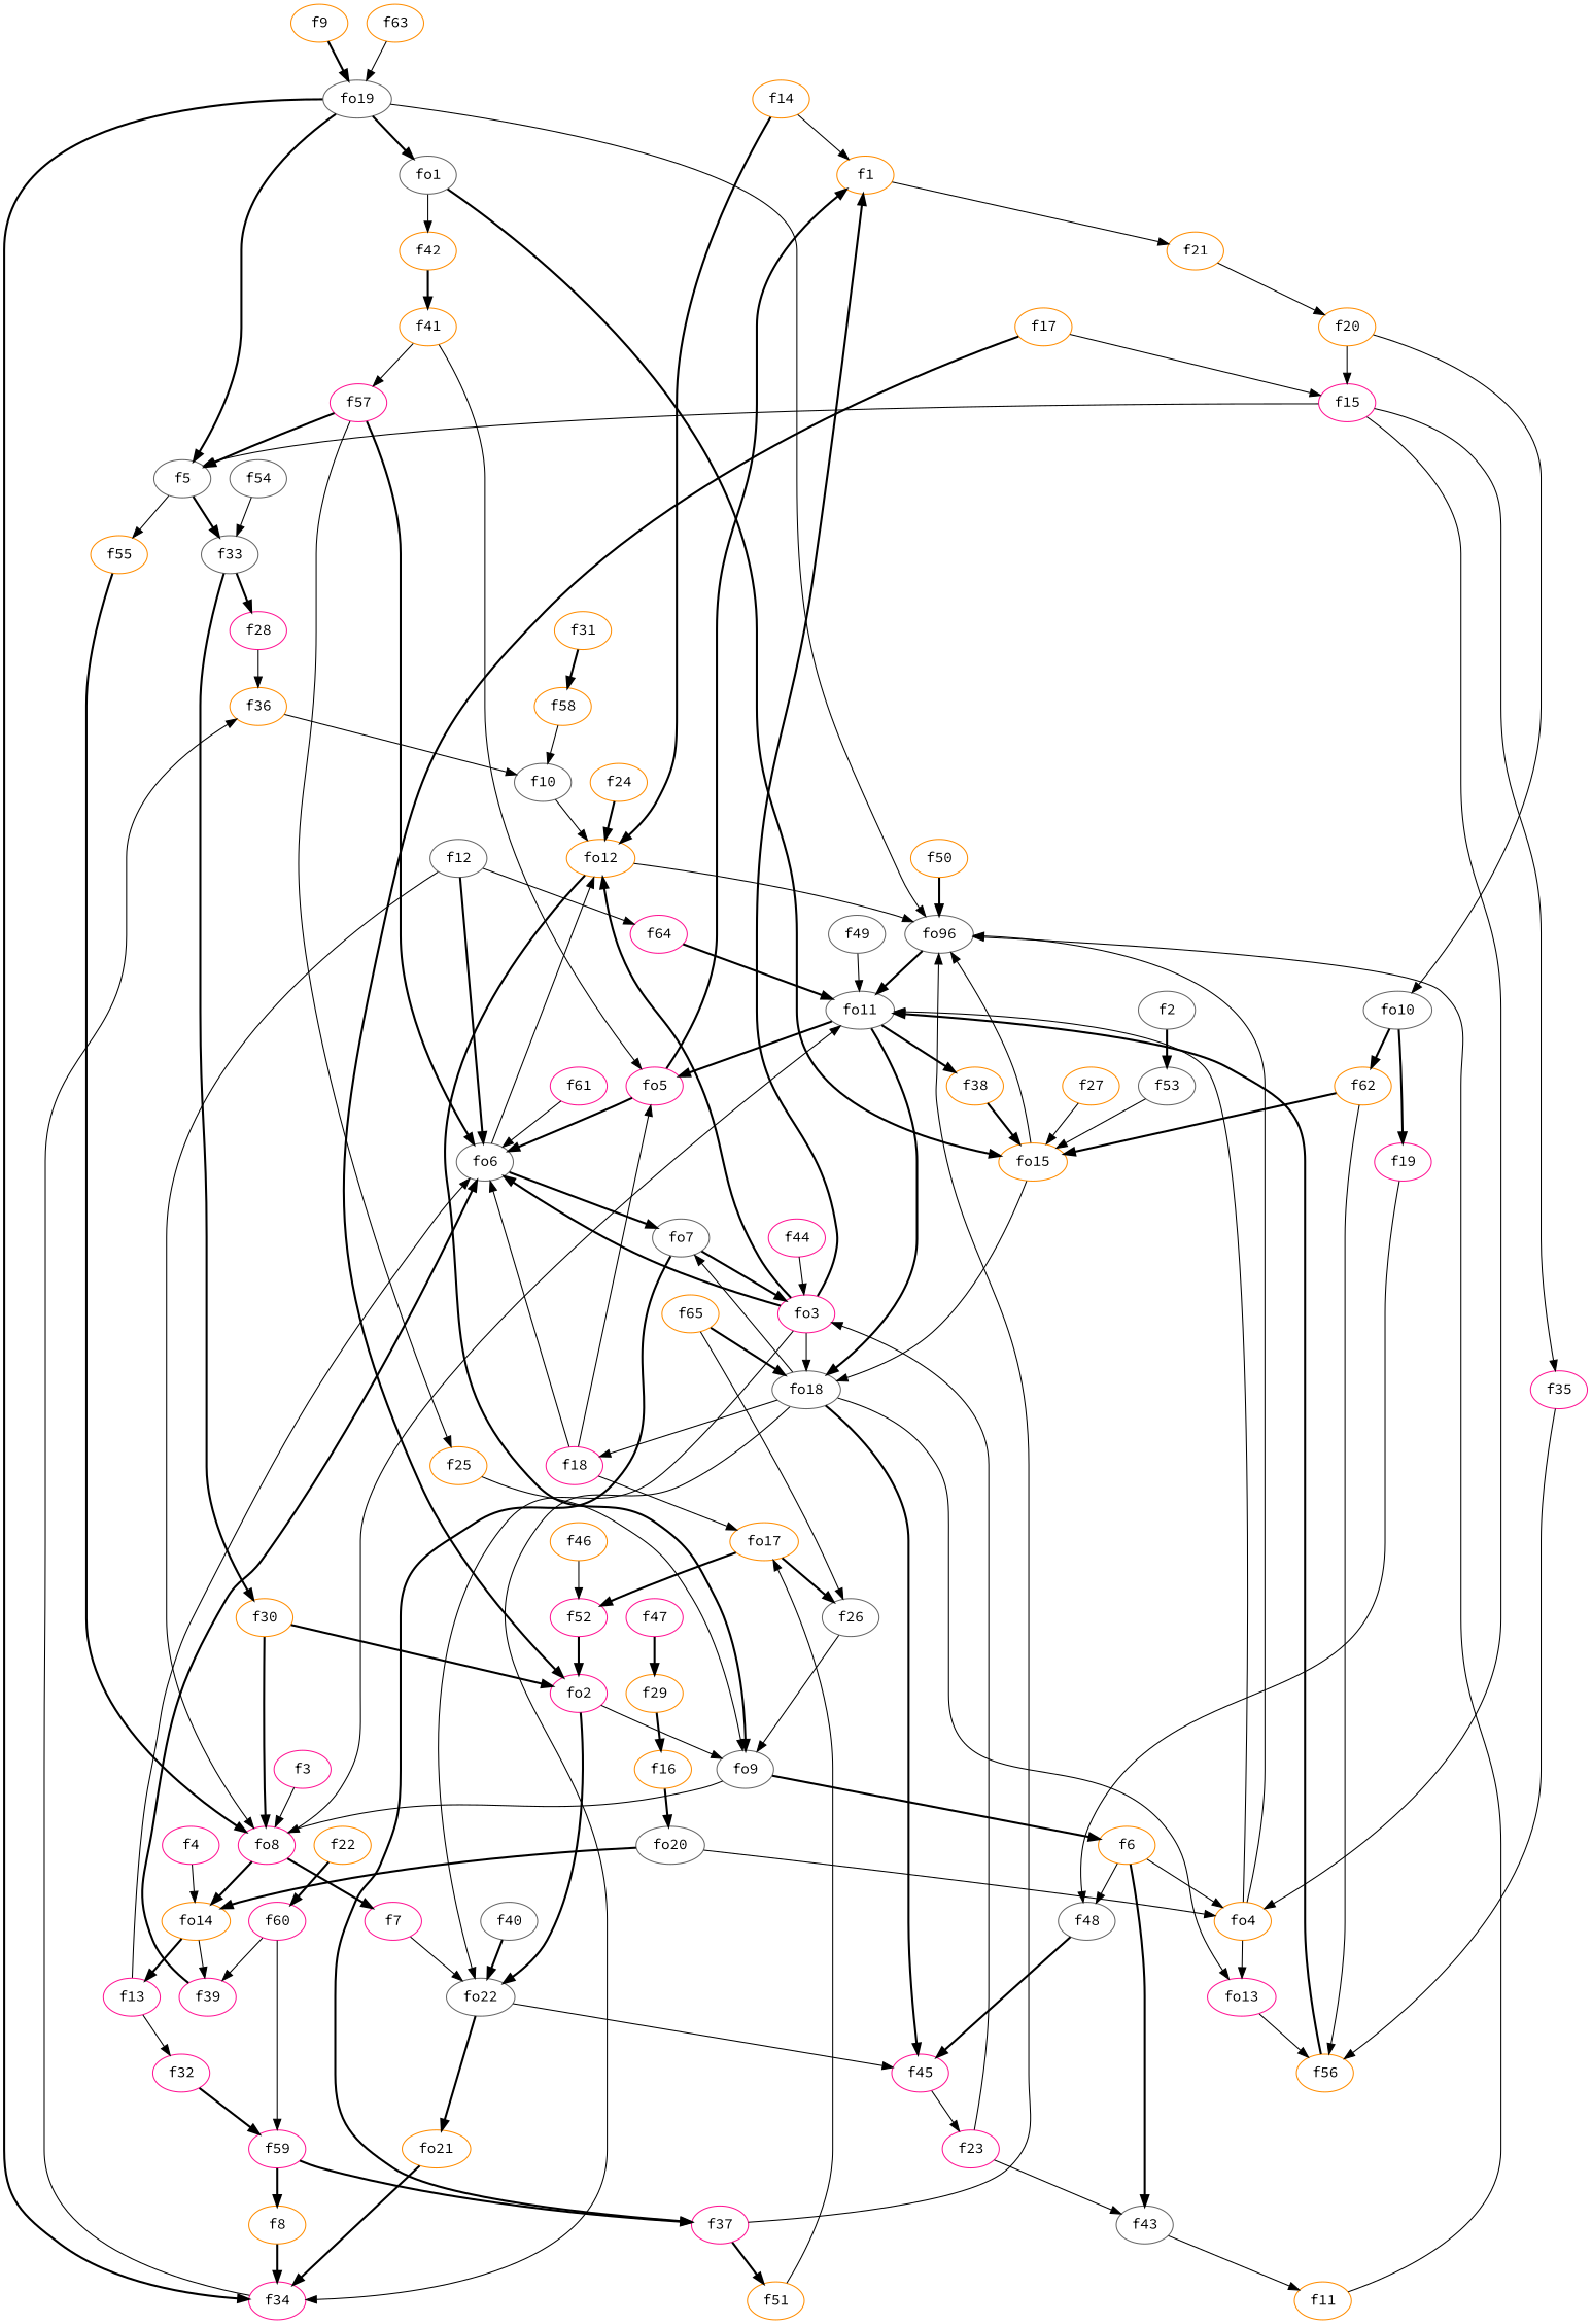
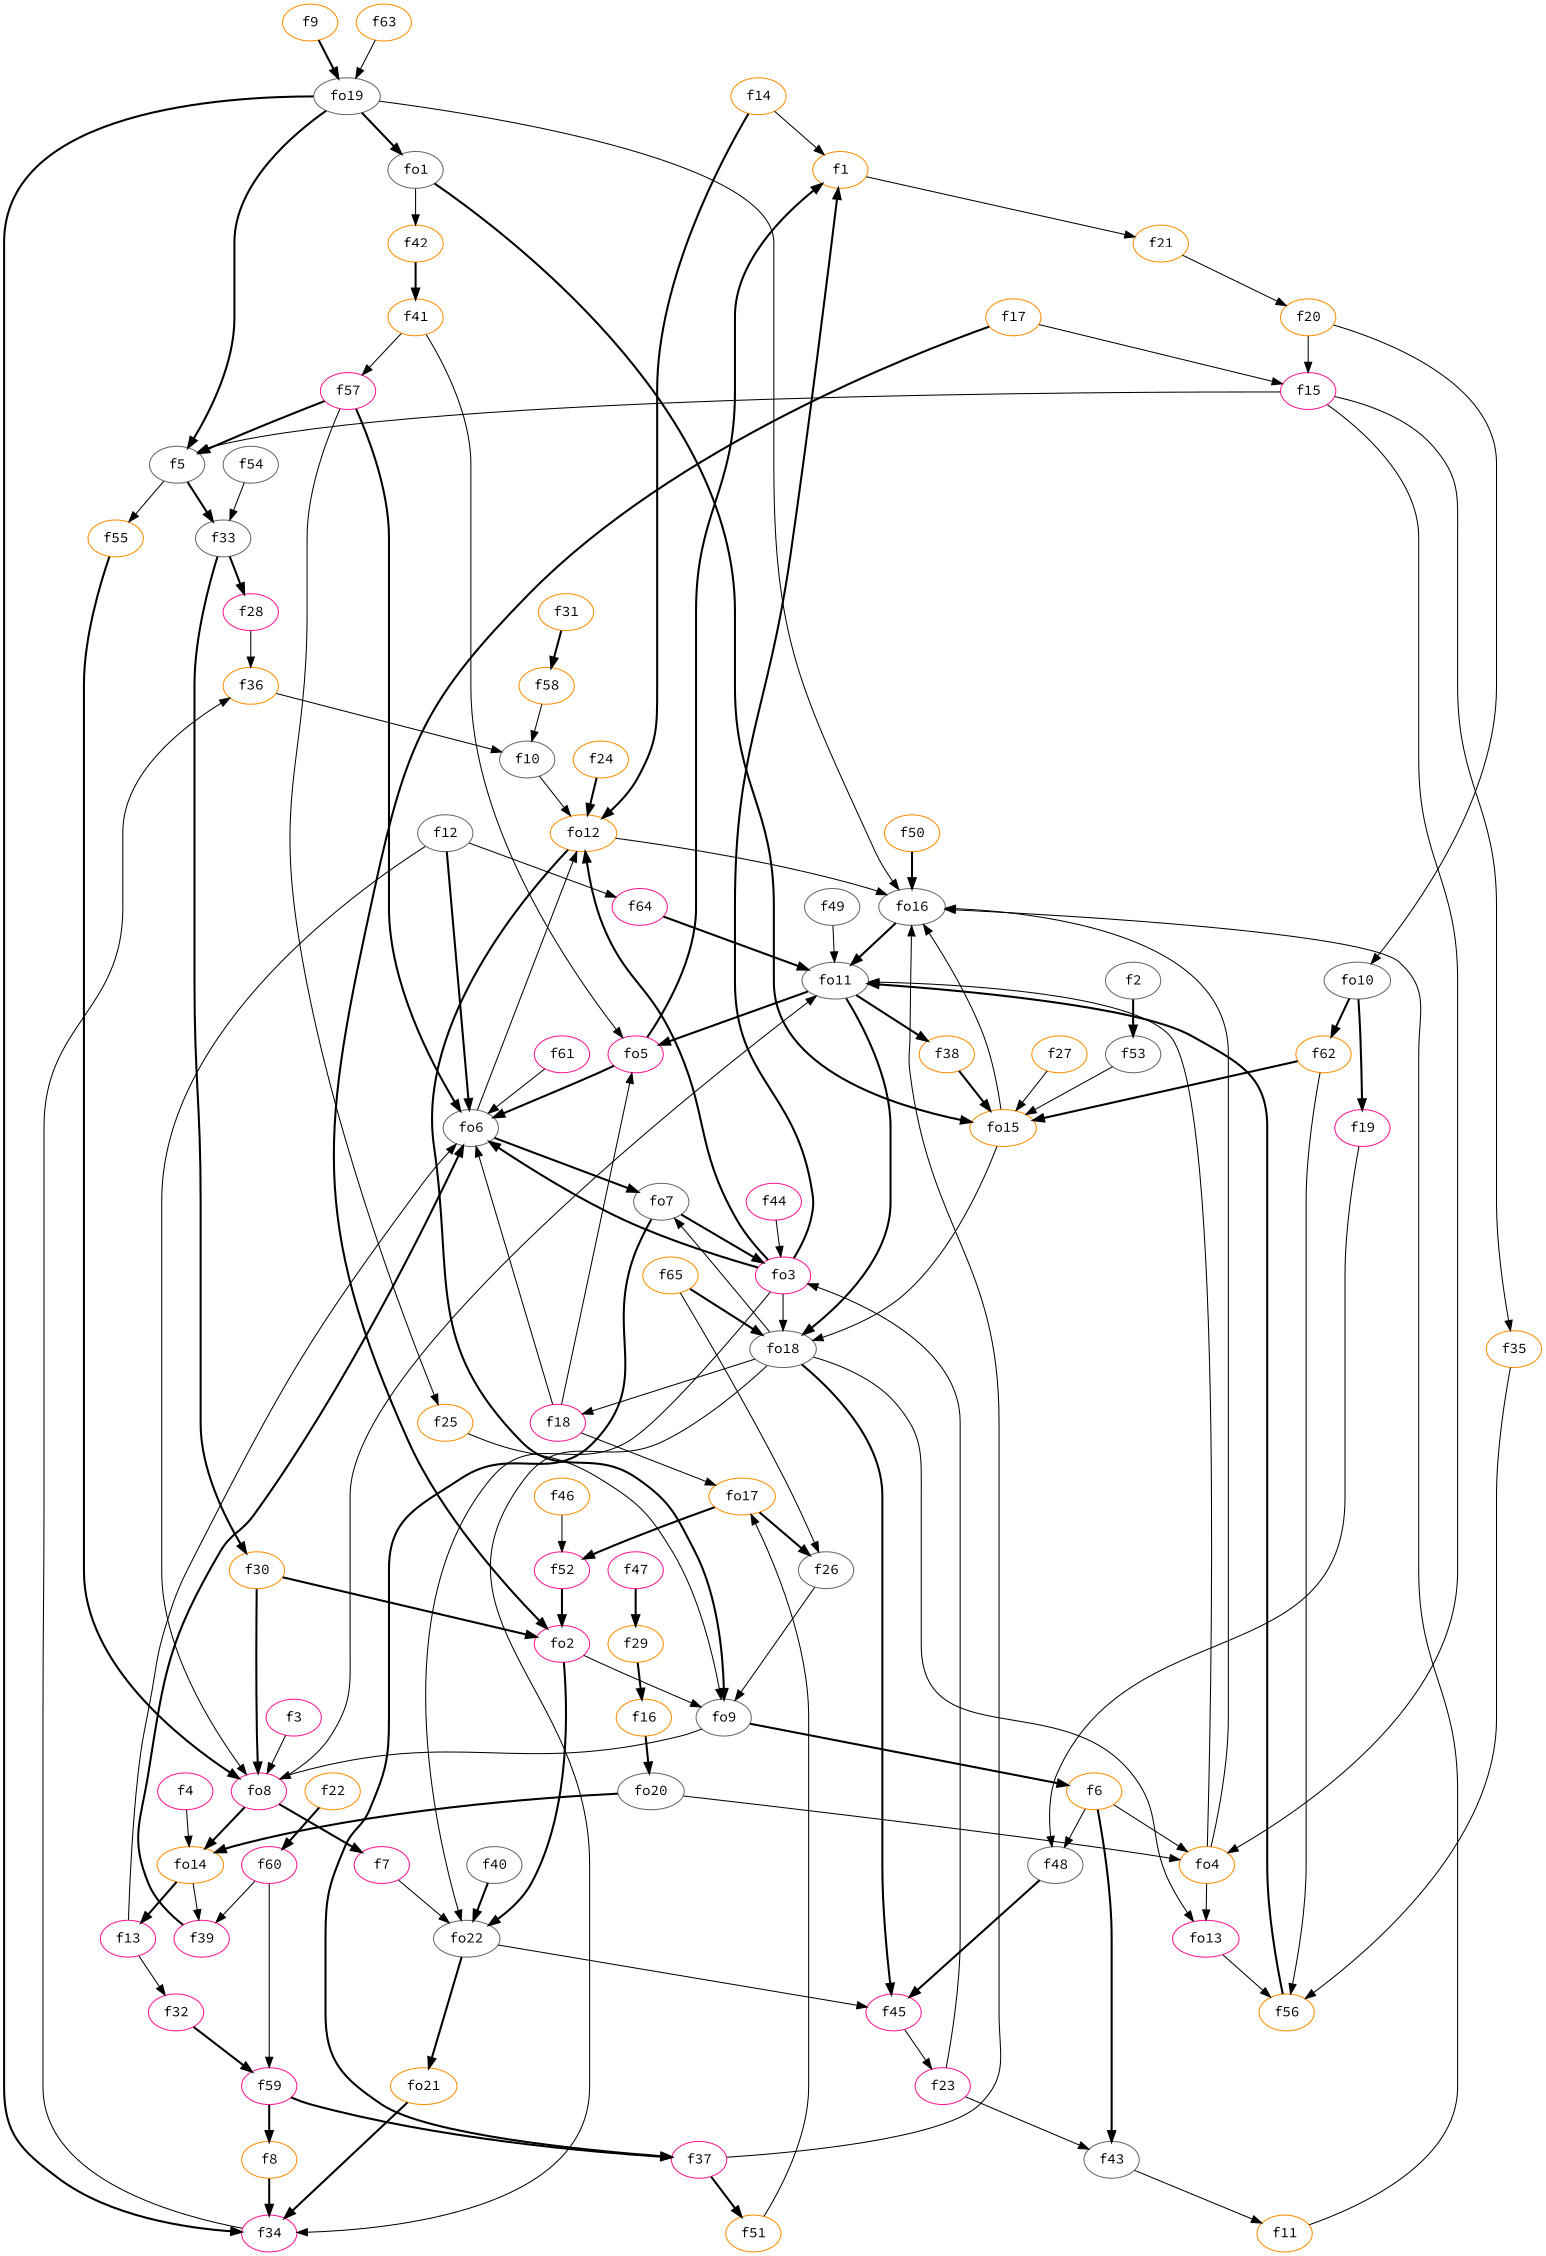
  strict digraph {
    fontname="Source Code Pro"
    node [color=darkorange fontname="Source Code Pro"]
    edge [fontname="Source Code Pro" style=solid weight=2]
    f1
    f21
    f20
    f2 [color=gray40]
    f53 [color=gray40]
    fo15
    f3 [color=deeppink]
    fo8 [color=deeppink]
    fo14
    f7 [color=deeppink]
    fo11 [color=gray40]
    f4 [color=deeppink]
    f13 [color=deeppink]
    f39 [color=deeppink]
    f5 [color=gray40]
    f33 [color=gray40]
    f55
    f28 [color=deeppink]
    f30
    f43 [color=gray40]
    f6
    f48 [color=gray40]
    fo4
    f11
    f45 [color=deeppink]
-   fo16 [color=gray40 label=fo96]
+   fo16 [color=gray40]
    fo13 [color=deeppink]
    fo22 [color=gray40]
    fo21
    f34 [color=deeppink]
    f8
    f36
    fo19 [color=gray40]
    f9
    fo1 [color=gray40]
    f10 [color=gray40]
    fo12
    fo9 [color=gray40]
    f12 [color=gray40]
    f64 [color=deeppink]
    fo6 [color=gray40]
    fo7 [color=gray40]
    f32 [color=deeppink]
    f59 [color=deeppink]
    f14
    f15 [color=deeppink]
-   f35 [color=deeppink]
+   f35
    f56
    fo20 [color=gray40]
    f16
    f17
    fo2 [color=deeppink]
    f18 [color=deeppink]
    fo5 [color=deeppink]
    fo17
    f26 [color=gray40]
    f52 [color=deeppink]
    f19 [color=deeppink]
    fo10 [color=gray40]
    f62
    f60 [color=deeppink]
    f22
    f23 [color=deeppink]
    fo3 [color=deeppink]
    fo18 [color=gray40]
    f24
    f25
    f27
    f29
    f31
    f58
    f37 [color=deeppink]
    f51
    f38
    f40 [color=gray40]
    f41
    f57 [color=deeppink]
    f42
    f44 [color=deeppink]
    f46
    f47 [color=deeppink]
    f49 [color=gray40]
    f50
    f54 [color=gray40]
    f61 [color=deeppink]
    f63
    f65
    f1 -> f21
    f21 -> f20
    f20 -> f15
    f20 -> fo10
    f2 -> f53 [style=bold]
    f53 -> fo15
    fo15 -> fo16
    fo15 -> fo18
    f3 -> fo8
    fo8 -> fo14 [style=bold]
    fo8 -> f7 [style=bold]
    fo8 -> fo11
    fo14 -> f13 [style=bold]
    fo14 -> f39
    f7 -> fo22
    fo11 -> fo5 [style=bold]
    fo11 -> fo18 [style=bold]
    fo11 -> f38 [style=bold]
    f4 -> fo14
    f13 -> fo6
    f13 -> f32
    f39 -> fo6 [style=bold]
    f5 -> f33 [style=bold]
    f5 -> f55
    f33 -> f28 [style=bold]
    f33 -> f30 [style=bold]
    f55 -> fo8 [style=bold]
    f28 -> f36
    f30 -> fo8 [style=bold]
    f30 -> fo2 [style=bold]
    f43 -> f11
    f6 -> f43 [style=bold]
    f6 -> f48
    f6 -> fo4
    f48 -> f45 [style=bold]
    fo4 -> fo11
    fo4 -> fo16
    fo4 -> fo13
    f11 -> fo16
    f45 -> f23
    fo16 -> fo11 [style=bold]
    fo13 -> f56
    fo22 -> f45
    fo22 -> fo21 [style=bold]
    fo21 -> f34 [style=bold]
    f34 -> f36
    f8 -> f34 [style=bold]
    f36 -> f10
    fo19 -> f5 [style=bold]
    fo19 -> fo16
    fo19 -> f34 [style=bold]
    fo19 -> fo1 [style=bold]
    f9 -> fo19 [style=bold]
    fo1 -> fo15 [style=bold]
    fo1 -> f42
    f10 -> fo12
    fo12 -> fo16
    fo12 -> fo9 [style=bold]
    fo9 -> fo8
    fo9 -> f6 [style=bold]
    f12 -> fo8
    f12 -> f64
    f12 -> fo6 [style=bold]
    f64 -> fo11 [style=bold]
    fo6 -> fo12
    fo6 -> fo7 [style=bold]
    fo7 -> fo3 [style=bold]
    fo7 -> f37 [style=bold]
    f32 -> f59 [style=bold]
    f59 -> f8 [style=bold]
    f59 -> f37 [style=bold]
    f14 -> f1
    f14 -> fo12 [style=bold]
    f15 -> f5
    f15 -> fo4
    f15 -> f35
    f35 -> f56
    f56 -> fo11 [style=bold]
    fo20 -> fo14 [style=bold]
    fo20 -> fo4
    f16 -> fo20 [style=bold]
    f17 -> f15
    f17 -> fo2 [style=bold]
    fo2 -> fo22 [style=bold]
    fo2 -> fo9
    f18 -> fo6
    f18 -> fo5
    f18 -> fo17
    fo5 -> f1 [style=bold]
    fo5 -> fo6 [style=bold]
    fo17 -> f26 [style=bold]
    fo17 -> f52 [style=bold]
    f26 -> fo9
    f52 -> fo2 [style=bold]
    f19 -> f48
    fo10 -> f19 [style=bold]
    fo10 -> f62 [style=bold]
    f62 -> fo15 [style=bold]
    f62 -> f56
    f60 -> f39
    f60 -> f59
    f22 -> f60 [style=bold]
    f23 -> f43
    f23 -> fo3
    fo3 -> f1 [style=bold]
    fo3 -> fo22
    fo3 -> fo12 [style=bold]
    fo3 -> fo6 [style=bold]
    fo3 -> fo18
    fo18 -> f45 [style=bold]
    fo18 -> fo13
    fo18 -> f34
    fo18 -> fo7
    fo18 -> f18
    f24 -> fo12 [style=bold]
    f25 -> fo9
    f27 -> fo15
    f29 -> f16 [style=bold]
    f31 -> f58 [style=bold]
    f58 -> f10
    f37 -> fo16
    f37 -> f51 [style=bold]
    f51 -> fo17
    f38 -> fo15 [style=bold]
    f40 -> fo22 [style=bold]
    f41 -> fo5
    f41 -> f57
    f57 -> f5 [style=bold]
    f57 -> fo6 [style=bold]
    f57 -> f25
    f42 -> f41 [style=bold]
    f44 -> fo3
    f46 -> f52
    f47 -> f29 [style=bold]
    f49 -> fo11
    f50 -> fo16 [style=bold]
    f54 -> f33
    f61 -> fo6
    f63 -> fo19
    f65 -> f26
    f65 -> fo18 [style=bold]
  }
